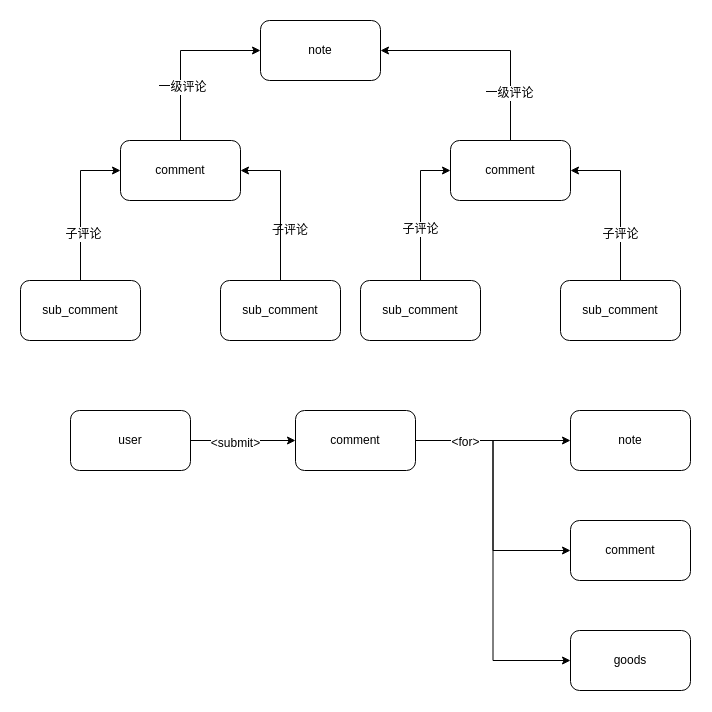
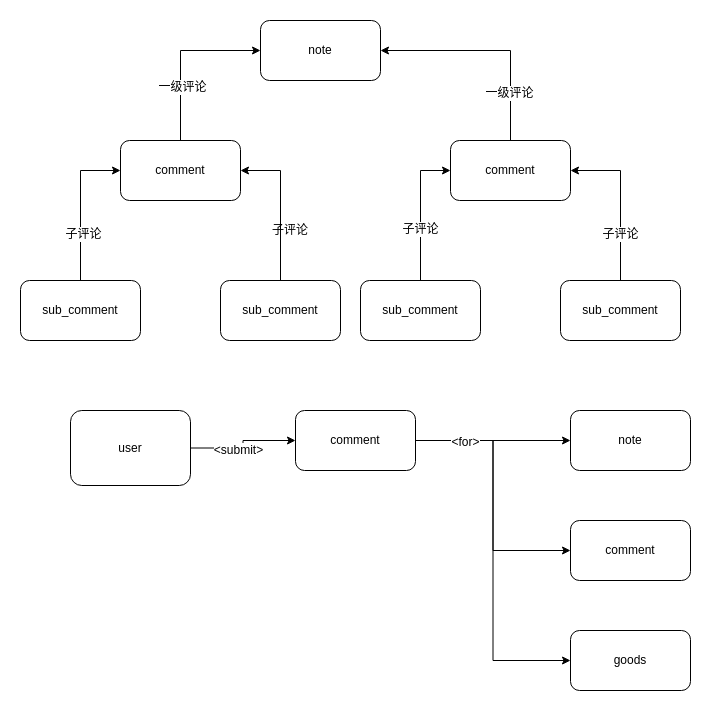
  <mxCell id="0" />
  <mxCell id="1" parent="0" />
  <mxCell id="2" value="note" style="rounded=1;whiteSpace=wrap;html=1;" vertex="1" parent="1"><mxGeometry x="260" y="20" width="120" height="60" as="geometry" /></mxCell>
  <mxCell id="3" style="edgeStyle=orthogonalEdgeStyle;rounded=0;orthogonalLoop=1;jettySize=auto;html=1;entryX=0;entryY=0.5;entryDx=0;entryDy=0;exitX=0.5;exitY=0;exitDx=0;exitDy=0;" edge="1" parent="1" source="5" target="2"><mxGeometry relative="1" as="geometry" /></mxCell>
  <mxCell id="4" value="一级评论" style="text;html=1;resizable=0;points=[];align=center;verticalAlign=middle;labelBackgroundColor=#ffffff;" vertex="1" connectable="0" parent="3"><mxGeometry x="-0.365" y="-1" relative="1" as="geometry"><mxPoint as="offset" /></mxGeometry></mxCell>
  <mxCell id="5" value="comment" style="rounded=1;whiteSpace=wrap;html=1;" vertex="1" parent="1"><mxGeometry x="120" y="140" width="120" height="60" as="geometry" /></mxCell>
  <mxCell id="6" style="edgeStyle=orthogonalEdgeStyle;rounded=0;orthogonalLoop=1;jettySize=auto;html=1;entryX=1;entryY=0.5;entryDx=0;entryDy=0;exitX=0.5;exitY=0;exitDx=0;exitDy=0;" edge="1" parent="1" source="8" target="2"><mxGeometry relative="1" as="geometry" /></mxCell>
  <mxCell id="7" value="一级评论" style="text;html=1;resizable=0;points=[];align=center;verticalAlign=middle;labelBackgroundColor=#ffffff;" vertex="1" connectable="0" parent="6"><mxGeometry x="-0.564" y="2" relative="1" as="geometry"><mxPoint as="offset" /></mxGeometry></mxCell>
  <mxCell id="8" value="comment" style="rounded=1;whiteSpace=wrap;html=1;" vertex="1" parent="1"><mxGeometry x="450" y="140" width="120" height="60" as="geometry" /></mxCell>
  <mxCell id="9" style="edgeStyle=orthogonalEdgeStyle;rounded=0;orthogonalLoop=1;jettySize=auto;html=1;entryX=0;entryY=0.5;entryDx=0;entryDy=0;" edge="1" parent="1" source="11" target="5"><mxGeometry relative="1" as="geometry" /></mxCell>
  <mxCell id="10" value="子评论" style="text;html=1;resizable=0;points=[];align=center;verticalAlign=middle;labelBackgroundColor=#ffffff;" vertex="1" connectable="0" parent="9"><mxGeometry x="-0.373" y="-2" relative="1" as="geometry"><mxPoint as="offset" /></mxGeometry></mxCell>
  <mxCell id="11" value="sub_comment" style="rounded=1;whiteSpace=wrap;html=1;" vertex="1" parent="1"><mxGeometry x="20" y="280" width="120" height="60" as="geometry" /></mxCell>
  <mxCell id="12" style="edgeStyle=orthogonalEdgeStyle;rounded=0;orthogonalLoop=1;jettySize=auto;html=1;entryX=1;entryY=0.5;entryDx=0;entryDy=0;" edge="1" parent="1" source="13" target="5"><mxGeometry relative="1" as="geometry" /></mxCell>
  <mxCell id="13" value="sub_comment" style="rounded=1;whiteSpace=wrap;html=1;" vertex="1" parent="1"><mxGeometry x="220" y="280" width="120" height="60" as="geometry" /></mxCell>
  <mxCell id="14" style="edgeStyle=orthogonalEdgeStyle;rounded=0;orthogonalLoop=1;jettySize=auto;html=1;entryX=0;entryY=0.5;entryDx=0;entryDy=0;" edge="1" parent="1" source="16" target="8"><mxGeometry relative="1" as="geometry" /></mxCell>
  <mxCell id="15" value="子评论" style="text;html=1;resizable=0;points=[];align=center;verticalAlign=middle;labelBackgroundColor=#ffffff;" vertex="1" connectable="0" parent="14"><mxGeometry x="-0.257" y="1" relative="1" as="geometry"><mxPoint as="offset" /></mxGeometry></mxCell>
  <mxCell id="16" value="sub_comment" style="rounded=1;whiteSpace=wrap;html=1;" vertex="1" parent="1"><mxGeometry x="360" y="280" width="120" height="60" as="geometry" /></mxCell>
  <mxCell id="17" style="edgeStyle=orthogonalEdgeStyle;rounded=0;orthogonalLoop=1;jettySize=auto;html=1;entryX=1;entryY=0.5;entryDx=0;entryDy=0;" edge="1" parent="1" source="19" target="8"><mxGeometry relative="1" as="geometry" /></mxCell>
  <mxCell id="18" value="子评论" style="text;html=1;resizable=0;points=[];align=center;verticalAlign=middle;labelBackgroundColor=#ffffff;" vertex="1" connectable="0" parent="17"><mxGeometry x="-0.412" y="1" relative="1" as="geometry"><mxPoint as="offset" /></mxGeometry></mxCell>
  <mxCell id="19" value="sub_comment" style="rounded=1;whiteSpace=wrap;html=1;" vertex="1" parent="1"><mxGeometry x="560" y="280" width="120" height="60" as="geometry" /></mxCell>
  <mxCell id="20" value="子评论" style="text;html=1;resizable=0;points=[];autosize=1;align=left;verticalAlign=top;spacingTop=-4;" vertex="1" parent="1"><mxGeometry x="270" y="220" width="50" height="20" as="geometry" /></mxCell>
  <mxCell id="21" style="edgeStyle=orthogonalEdgeStyle;rounded=0;orthogonalLoop=1;jettySize=auto;html=1;entryX=0;entryY=0.5;entryDx=0;entryDy=0;" edge="1" parent="1" source="23" target="28"><mxGeometry relative="1" as="geometry" /></mxCell>
  <mxCell id="22" value="&amp;lt;submit&amp;gt;" style="text;html=1;resizable=0;points=[];align=center;verticalAlign=middle;labelBackgroundColor=#ffffff;" vertex="1" connectable="0" parent="21"><mxGeometry x="-0.16" y="-2" relative="1" as="geometry"><mxPoint as="offset" /></mxGeometry></mxCell>
- <mxCell id="23" value="user" style="rounded=1;whiteSpace=wrap;html=1;" vertex="1" parent="1"><mxGeometry x="70" y="410" width="120" height="60" as="geometry" /></mxCell>
+ <mxCell id="23" value="user" style="rounded=1;whiteSpace=wrap;html=1;" vertex="1" parent="1"><mxGeometry x="70" y="410" width="120" height="75" as="geometry" /></mxCell>
  <mxCell id="24" style="edgeStyle=orthogonalEdgeStyle;rounded=0;orthogonalLoop=1;jettySize=auto;html=1;entryX=0;entryY=0.5;entryDx=0;entryDy=0;" edge="1" parent="1" source="28" target="29"><mxGeometry relative="1" as="geometry" /></mxCell>
  <mxCell id="25" style="edgeStyle=orthogonalEdgeStyle;rounded=0;orthogonalLoop=1;jettySize=auto;html=1;entryX=0;entryY=0.5;entryDx=0;entryDy=0;" edge="1" parent="1" source="28" target="30"><mxGeometry relative="1" as="geometry" /></mxCell>
  <mxCell id="26" style="edgeStyle=orthogonalEdgeStyle;rounded=0;orthogonalLoop=1;jettySize=auto;html=1;entryX=0;entryY=0.5;entryDx=0;entryDy=0;" edge="1" parent="1" source="28" target="31"><mxGeometry relative="1" as="geometry" /></mxCell>
  <mxCell id="27" value="&amp;lt;for&amp;gt;" style="text;html=1;resizable=0;points=[];align=center;verticalAlign=middle;labelBackgroundColor=#ffffff;" vertex="1" connectable="0" parent="26"><mxGeometry x="-0.741" y="-1" relative="1" as="geometry"><mxPoint as="offset" /></mxGeometry></mxCell>
  <mxCell id="28" value="comment" style="rounded=1;whiteSpace=wrap;html=1;" vertex="1" parent="1"><mxGeometry x="295" y="410" width="120" height="60" as="geometry" /></mxCell>
  <mxCell id="29" value="note" style="rounded=1;whiteSpace=wrap;html=1;" vertex="1" parent="1"><mxGeometry x="570" y="410" width="120" height="60" as="geometry" /></mxCell>
  <mxCell id="30" value="comment" style="rounded=1;whiteSpace=wrap;html=1;" vertex="1" parent="1"><mxGeometry x="570" y="520" width="120" height="60" as="geometry" /></mxCell>
  <mxCell id="31" value="goods" style="rounded=1;whiteSpace=wrap;html=1;" vertex="1" parent="1"><mxGeometry x="570" y="630" width="120" height="60" as="geometry" /></mxCell>
